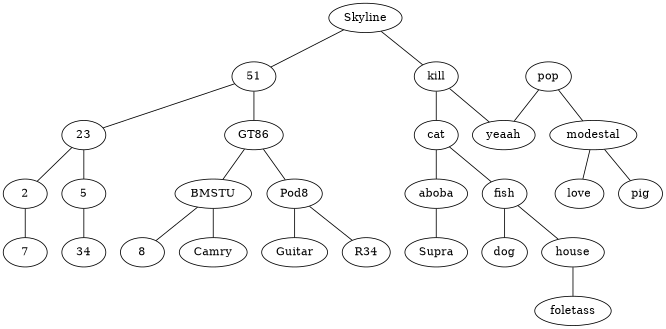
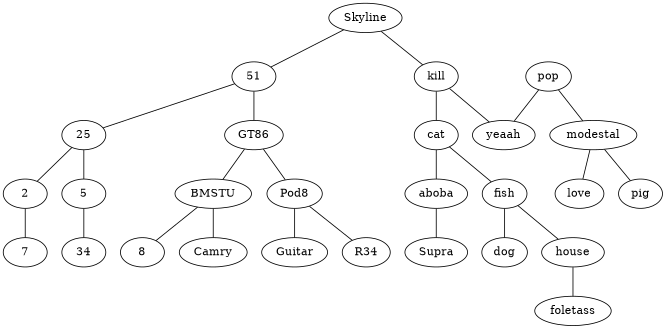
  graph {
    Skyline
    51
    kill
-   23
+   23 [label=25]
    GT86
    cat
    yeaah
    2
    5
    BMSTU
    Pod8
    aboba
    fish
    pop
    modestal
    n16 [label=7]
    34
    8
    Camry
    Guitar
    R34
    Supra
    dog
    house
    love
    pig
    foletass
    Skyline -- 51
    Skyline -- kill
    51 -- 23
    51 -- GT86
    kill -- cat
    kill -- yeaah
    23 -- 2
    23 -- 5
    GT86 -- BMSTU
    GT86 -- Pod8
    cat -- aboba
    cat -- fish
    2 -- n16
    5 -- 34
    BMSTU -- 8
    BMSTU -- Camry
    Pod8 -- Guitar
    Pod8 -- R34
    aboba -- Supra
    fish -- dog
    fish -- house
    pop -- yeaah
    pop -- modestal
    modestal -- love
    modestal -- pig
    house -- foletass
  }
